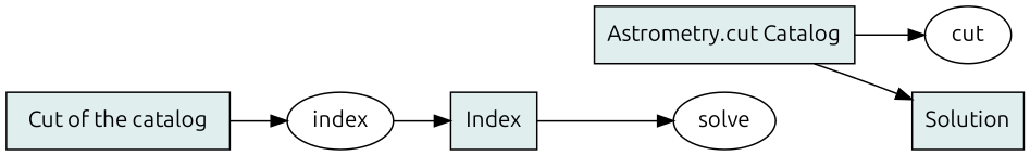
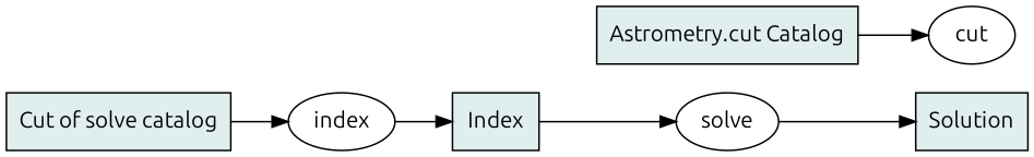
  graph {
    fontname=Ubuntu
    rankdir=LR
    node [fillcolor=azure2 fontname=Ubuntu shape=box style=filled]
    edge [dir=forward fontname=Ubuntu]
    n1 [label="Astrometry.cut Catalog"]
    cut [shape=ellipse style=""]
-   n3 [label="Cut of the catalog"]
+   n3 [label="Cut of solve catalog"]
    index [shape=ellipse style=""]
    n5 [label=Index]
    solve [shape=ellipse style=""]
    n7 [label=Solution]
    n1 -- cut
    n3 -- index
    index -- n5
    n5 -- solve
-   n1 -- n7
+   solve -- n7
  }
